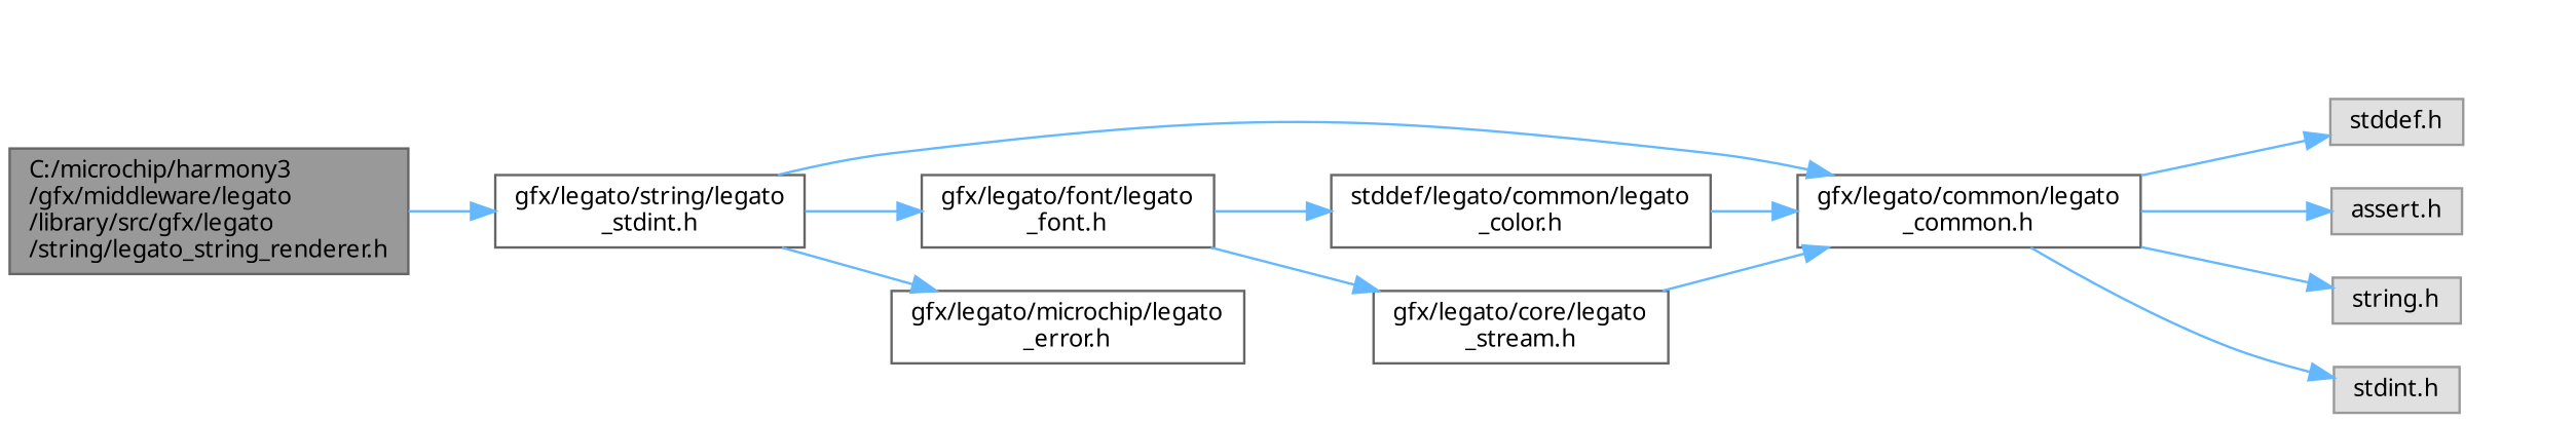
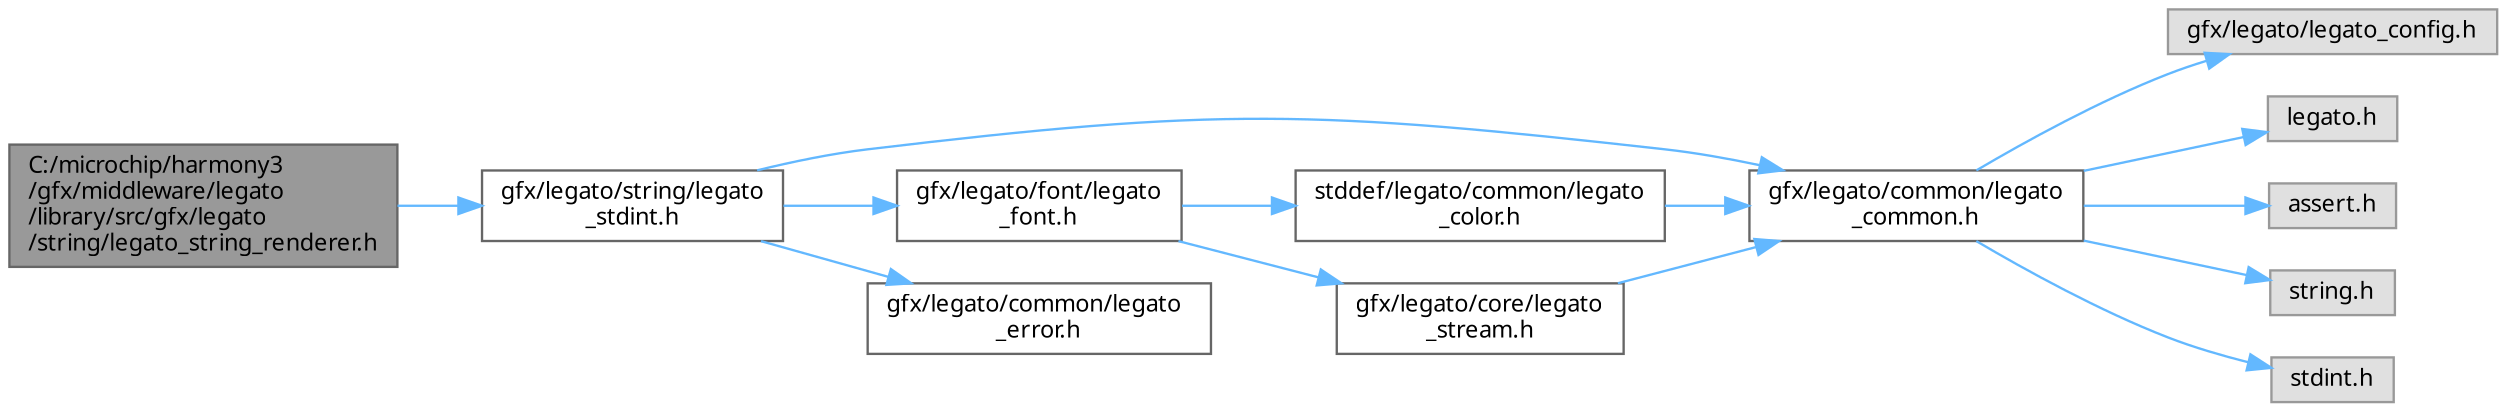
  digraph {
    fontname="Noto Sans"
    rankdir=LR
    node [color=grey40 fillcolor=white fontname="Noto Sans" fontsize=10 shape=box style=filled]
    edge [color=steelblue1 fontname="Noto Sans" fontsize=10 labelfontname=Helvetica labelfontsize=10 style=solid]
    n1 [color=gray40 fillcolor=grey60 fontcolor=black height=0.2 label="C:/microchip/harmony3\l/gfx/middleware/legato\l/library/src/gfx/legato\l/string/legato_string_renderer.h" width=0.4]
    n2 [height=0.2 label="gfx/legato/string/legato\l_stdint.h" width=0.4]
    n3 [height=0.2 label="gfx/legato/common/legato\l_common.h" width=0.4]
    n4 [height=0.2 label="gfx/legato/font/legato\l_font.h" width=0.4]
-   n5 [height=0.2 label="gfx/legato/microchip/legato\l_error.h" width=0.4]
-   n7 [color=grey60 fillcolor="#E0E0E0" height=0.2 label="stddef.h" width=0.4]
+   n5 [height=0.2 label="gfx/legato/common/legato\l_error.h" width=0.4]
+   n6 [color=grey60 fillcolor="#E0E0E0" height=0.2 label="gfx/legato/legato_config.h" width=0.4]
+   n7 [color=grey60 fillcolor="#E0E0E0" height=0.2 label="legato.h" width=0.4]
    n8 [color=grey60 fillcolor="#E0E0E0" height=0.2 label="assert.h" width=0.4]
    n9 [color=grey60 fillcolor="#E0E0E0" height=0.2 label="string.h" width=0.4]
    n10 [color=grey60 fillcolor="#E0E0E0" height=0.2 label="stdint.h" width=0.4]
    n11 [height=0.2 label="stddef/legato/common/legato\l_color.h" width=0.4]
    n12 [height=0.2 label="gfx/legato/core/legato\l_stream.h" width=0.4]
    n1 -> n2
    n2 -> n3
    n2 -> n4
    n2 -> n5
+   n3 -> n6
    n3 -> n7
    n3 -> n8
    n3 -> n9
    n3 -> n10
    n4 -> n11
    n4 -> n12
    n11 -> n3
    n12 -> n3
  }
